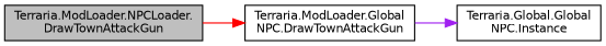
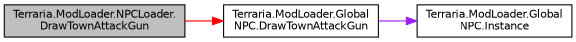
  digraph {
    rankdir=LR
    node [color=black fillcolor=white fontname=Helvetica fontsize=10 shape=record style=filled]
    edge [fontname=Helvetica fontsize=10 labelfontname=Helvetica labelfontsize=10 style=solid]
    n1 [fillcolor=grey75 fontcolor=black height=0.2 label="Terraria.ModLoader.NPCLoader.\lDrawTownAttackGun" width=0.4]
    n2 [height=0.2 label="Terraria.ModLoader.Global\lNPC.DrawTownAttackGun" width=0.4]
-   n3 [height=0.2 label="Terraria.Global.Global\lNPC.Instance" width=0.4]
+   n3 [height=0.2 label="Terraria.ModLoader.Global\lNPC.Instance" width=0.4]
    n1 -> n2 [color=red]
    n2 -> n3 [color=purple]
  }
